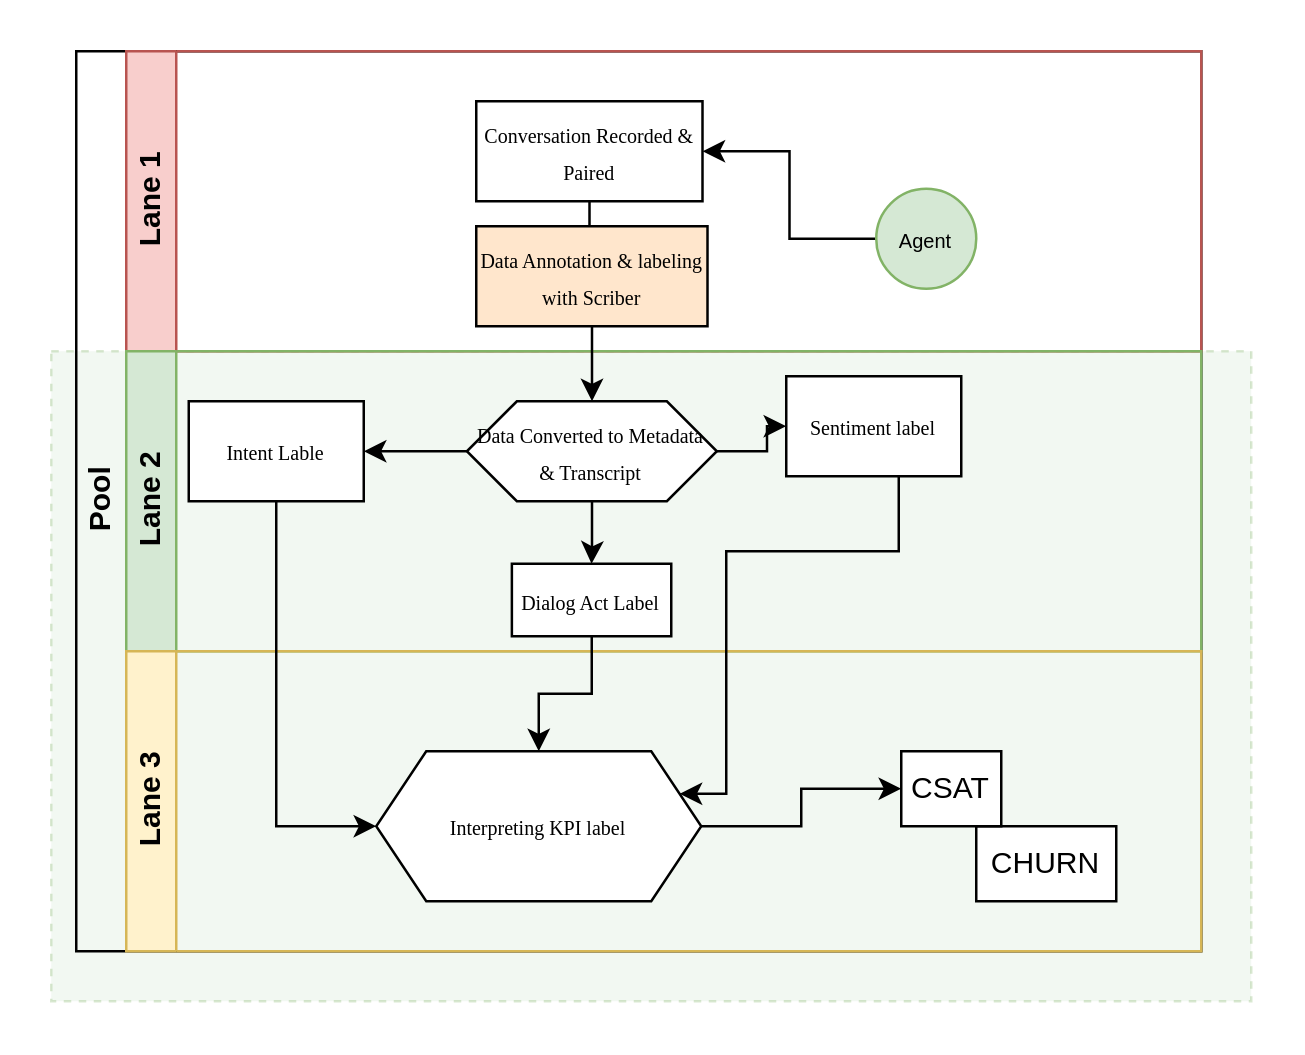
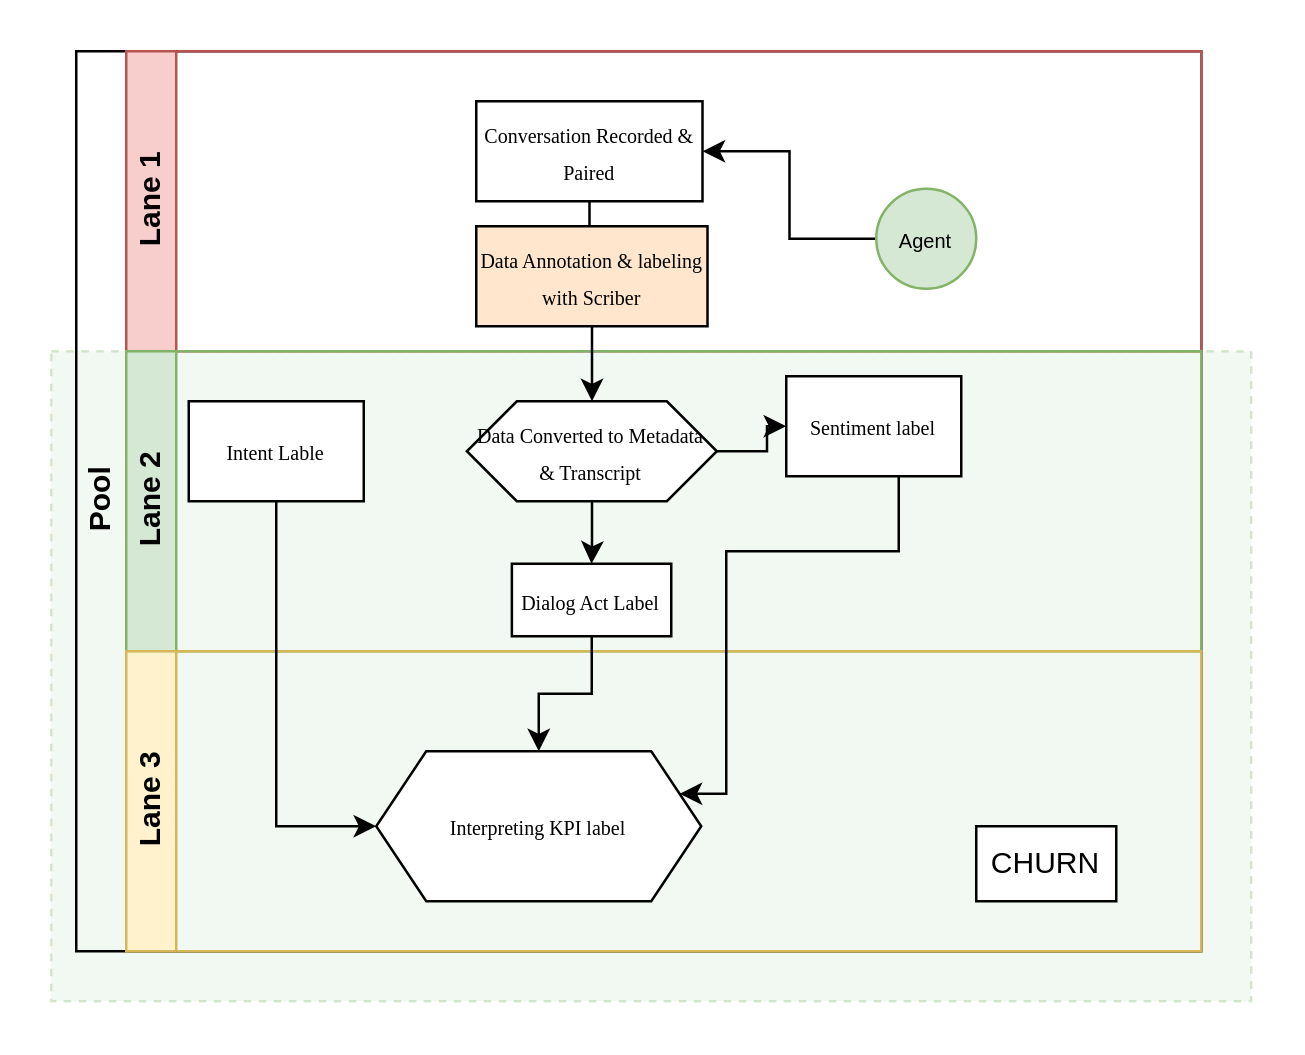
  <mxCell id="0" />
  <mxCell id="1" parent="0" />
  <mxCell id="2" value="" style="rounded=0;whiteSpace=wrap;html=1;fillColor=#d5e8d4;dashed=1;strokeColor=#82b366;glass=0;opacity=30;" vertex="1" parent="1"><mxGeometry x="20" y="140" width="480" height="260" as="geometry" /></mxCell>
  <mxCell id="3" value="Pool" style="swimlane;html=1;childLayout=stackLayout;resizeParent=1;resizeParentMax=0;horizontal=0;startSize=20;horizontalStack=0;fillColor=none;" parent="1" vertex="1"><mxGeometry x="30" y="20" width="450" height="360" as="geometry" /></mxCell>
  <mxCell id="4" value="Lane 1" style="swimlane;html=1;startSize=20;horizontal=0;fillColor=#f8cecc;strokeColor=#b85450;gradientColor=none;align=center;" parent="3" vertex="1"><mxGeometry x="20" width="430" height="120" as="geometry" /></mxCell>
  <mxCell id="5" style="edgeStyle=orthogonalEdgeStyle;rounded=0;orthogonalLoop=1;jettySize=auto;html=1;entryX=0.5;entryY=0;entryDx=0;entryDy=0;" edge="1" parent="4" source="6" target="9"><mxGeometry relative="1" as="geometry" /></mxCell>
  <mxCell id="6" value="&lt;font style=&quot;font-size: 8px;&quot; face=&quot;Times New Roman&quot;&gt;Conversation Recorded &amp;amp; Paired&lt;/font&gt;" style="rounded=0;whiteSpace=wrap;html=1;fontFamily=Helvetica;fontSize=12;fontColor=#000000;align=center;" parent="4" vertex="1"><mxGeometry x="140" y="20" width="90.5" height="40" as="geometry" /></mxCell>
  <mxCell id="7" style="edgeStyle=orthogonalEdgeStyle;rounded=0;orthogonalLoop=1;jettySize=auto;html=1;entryX=1;entryY=0.5;entryDx=0;entryDy=0;" edge="1" parent="4" source="8" target="6"><mxGeometry relative="1" as="geometry" /></mxCell>
  <mxCell id="8" value="&lt;font style=&quot;font-size: 8px;&quot;&gt;Agent&lt;/font&gt;" style="ellipse;whiteSpace=wrap;html=1;fillColor=#d5e8d4;strokeColor=#82b366;" parent="4" vertex="1"><mxGeometry x="300" y="55" width="40" height="40" as="geometry" /></mxCell>
  <mxCell id="9" value="&lt;font face=&quot;Times New Roman&quot; style=&quot;font-size: 8px;&quot;&gt;Data Annotation &amp;amp; labeling with Scriber&lt;/font&gt;" style="rounded=0;whiteSpace=wrap;html=1;fillColor=#ffe6cc;" vertex="1" parent="4"><mxGeometry x="140" y="70" width="92.5" height="40" as="geometry" /></mxCell>
  <mxCell id="10" value="Lane 2" style="swimlane;html=1;startSize=20;horizontal=0;fillColor=#d5e8d4;strokeColor=#82b366;" parent="3" vertex="1"><mxGeometry x="20" y="120" width="430" height="120" as="geometry" /></mxCell>
  <mxCell id="11" value="&lt;font style=&quot;font-size: 8px;&quot; face=&quot;Times New Roman&quot;&gt;Intent Lable&lt;/font&gt;" style="rounded=0;whiteSpace=wrap;html=1;flipH=1;flipV=1;" vertex="1" parent="10"><mxGeometry x="25" y="20" width="70" height="40" as="geometry" /></mxCell>
  <mxCell id="12" value="&lt;font style=&quot;font-size: 8px;&quot; face=&quot;Times New Roman&quot;&gt;Dialog Act Label&lt;/font&gt;" style="rounded=0;whiteSpace=wrap;html=1;" vertex="1" parent="10"><mxGeometry x="154.25" y="85" width="63.75" height="29" as="geometry" /></mxCell>
  <mxCell id="13" value="&lt;font style=&quot;font-size: 8px;&quot; face=&quot;Times New Roman&quot;&gt;Sentiment label&lt;/font&gt;" style="rounded=0;whiteSpace=wrap;html=1;flipH=1;flipV=1;" vertex="1" parent="10"><mxGeometry x="264" y="10" width="70" height="40" as="geometry" /></mxCell>
- <mxCell id="14" style="edgeStyle=orthogonalEdgeStyle;rounded=0;orthogonalLoop=1;jettySize=auto;html=1;entryX=1;entryY=0.5;entryDx=0;entryDy=0;jumpSize=4;" edge="1" parent="10" source="17" target="11"><mxGeometry relative="1" as="geometry" /></mxCell>
  <mxCell id="15" style="edgeStyle=orthogonalEdgeStyle;rounded=0;orthogonalLoop=1;jettySize=auto;html=1;entryX=0;entryY=0.5;entryDx=0;entryDy=0;" edge="1" parent="10" source="17" target="13"><mxGeometry relative="1" as="geometry" /></mxCell>
  <mxCell id="16" style="edgeStyle=orthogonalEdgeStyle;rounded=0;orthogonalLoop=1;jettySize=auto;html=1;entryX=0.5;entryY=0;entryDx=0;entryDy=0;" edge="1" parent="10" source="17" target="12"><mxGeometry relative="1" as="geometry" /></mxCell>
  <mxCell id="17" value="&lt;p style=&quot;&quot;&gt;&lt;font face=&quot;Times New Roman&quot; style=&quot;font-size: 8px;&quot;&gt;Data Converted to Metadata &amp;amp; Transcript&lt;/font&gt;&lt;/p&gt;" style="shape=hexagon;perimeter=hexagonPerimeter2;whiteSpace=wrap;html=1;fixedSize=1;align=center;size=20;" vertex="1" parent="10"><mxGeometry x="136.25" y="20" width="100" height="40" as="geometry" /></mxCell>
  <mxCell id="18" style="edgeStyle=orthogonalEdgeStyle;rounded=0;orthogonalLoop=1;jettySize=auto;html=1;" edge="1" parent="3" source="9" target="17"><mxGeometry relative="1" as="geometry" /></mxCell>
  <mxCell id="19" value="Lane 3" style="swimlane;html=1;startSize=20;horizontal=0;fillColor=#fff2cc;strokeColor=#d6b656;" parent="3" vertex="1"><mxGeometry x="20" y="240" width="430" height="120" as="geometry" /></mxCell>
  <mxCell id="20" value="CHURN" style="rounded=0;whiteSpace=wrap;html=1;" vertex="1" parent="19"><mxGeometry x="340" y="70" width="56" height="30" as="geometry" /></mxCell>
- <mxCell id="21" value="CSAT" style="rounded=0;whiteSpace=wrap;html=1;" vertex="1" parent="19"><mxGeometry x="310" y="40" width="40" height="30" as="geometry" /></mxCell>
- <mxCell id="22" style="edgeStyle=orthogonalEdgeStyle;rounded=0;orthogonalLoop=1;jettySize=auto;html=1;exitX=1;exitY=0.5;exitDx=0;exitDy=0;entryX=0;entryY=0.5;entryDx=0;entryDy=0;" edge="1" parent="19" source="23" target="21"><mxGeometry relative="1" as="geometry" /></mxCell>
  <mxCell id="23" value="&lt;p style=&quot;&quot;&gt;&lt;font face=&quot;Times New Roman&quot;&gt;&lt;span style=&quot;font-size: 8px;&quot;&gt;Interpreting KPI label&lt;/span&gt;&lt;/font&gt;&lt;/p&gt;" style="shape=hexagon;perimeter=hexagonPerimeter2;whiteSpace=wrap;html=1;fixedSize=1;align=center;size=20;" vertex="1" parent="19"><mxGeometry x="100" y="40" width="130" height="60" as="geometry" /></mxCell>
  <mxCell id="24" style="edgeStyle=orthogonalEdgeStyle;rounded=0;orthogonalLoop=1;jettySize=auto;html=1;entryX=0;entryY=0.5;entryDx=0;entryDy=0;exitX=0.5;exitY=1;exitDx=0;exitDy=0;" edge="1" parent="3" source="11" target="23"><mxGeometry relative="1" as="geometry"><mxPoint x="59.5" y="190" as="sourcePoint" /><mxPoint x="89.5" y="310" as="targetPoint" /><Array as="points"><mxPoint x="80" y="310" /></Array></mxGeometry></mxCell>
  <mxCell id="25" style="edgeStyle=orthogonalEdgeStyle;rounded=0;orthogonalLoop=1;jettySize=auto;html=1;entryX=0.5;entryY=0;entryDx=0;entryDy=0;" edge="1" parent="3" source="12" target="23"><mxGeometry relative="1" as="geometry" /></mxCell>
  <mxCell id="26" style="edgeStyle=orthogonalEdgeStyle;rounded=0;orthogonalLoop=1;jettySize=auto;html=1;entryX=1;entryY=0.25;entryDx=0;entryDy=0;" edge="1" parent="3" source="13" target="23"><mxGeometry relative="1" as="geometry"><Array as="points"><mxPoint x="329" y="200" /><mxPoint x="260" y="200" /><mxPoint x="260" y="297" /></Array></mxGeometry></mxCell>
